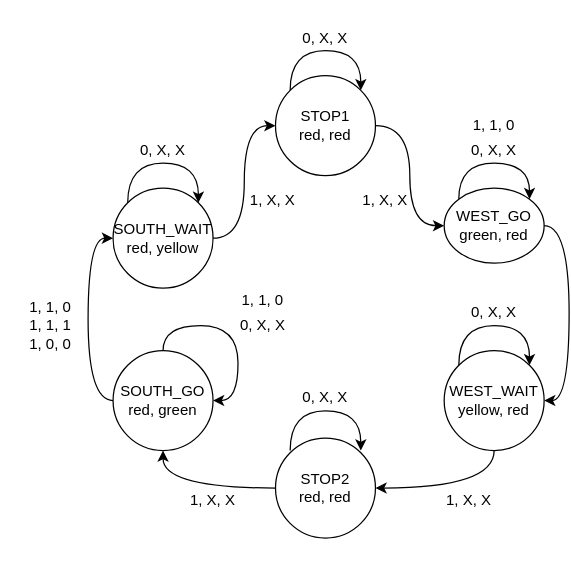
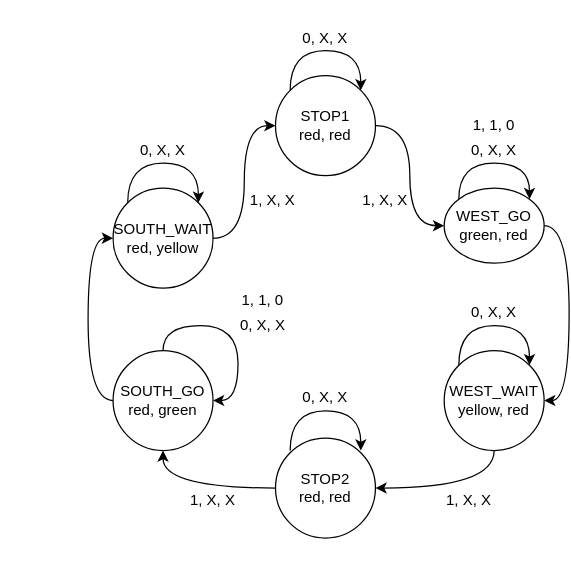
  <mxCell id="0" />
  <mxCell id="1" parent="0" />
  <mxCell id="2" style="edgeStyle=orthogonalEdgeStyle;curved=1;rounded=0;orthogonalLoop=1;jettySize=auto;html=1;exitX=1;exitY=0.5;exitDx=0;exitDy=0;entryX=0;entryY=0.5;entryDx=0;entryDy=0;" parent="1" source="3" target="5" edge="1"><mxGeometry relative="1" as="geometry" /></mxCell>
  <mxCell id="3" value="STOP1&lt;br&gt;red, red" style="ellipse;whiteSpace=wrap;html=1;aspect=fixed;" parent="1" vertex="1"><mxGeometry x="220" y="60" width="80" height="80" as="geometry" /></mxCell>
  <mxCell id="4" style="edgeStyle=orthogonalEdgeStyle;curved=1;rounded=0;orthogonalLoop=1;jettySize=auto;html=1;exitX=1;exitY=0.5;exitDx=0;exitDy=0;entryX=1;entryY=0.5;entryDx=0;entryDy=0;" parent="1" source="5" target="7" edge="1"><mxGeometry relative="1" as="geometry" /></mxCell>
  <mxCell id="5" value="WEST_GO&lt;br&gt;green, red" style="ellipse;whiteSpace=wrap;html=1;aspect=fixed;" parent="1" vertex="1"><mxGeometry x="355" y="150" width="80" height="60" as="geometry" /></mxCell>
  <mxCell id="6" style="edgeStyle=orthogonalEdgeStyle;curved=1;rounded=0;orthogonalLoop=1;jettySize=auto;html=1;exitX=0.5;exitY=1;exitDx=0;exitDy=0;entryX=1;entryY=0.5;entryDx=0;entryDy=0;" parent="1" source="7" target="9" edge="1"><mxGeometry relative="1" as="geometry" /></mxCell>
  <mxCell id="7" value="WEST_WAIT&lt;br&gt;yellow, red" style="ellipse;whiteSpace=wrap;html=1;aspect=fixed;" parent="1" vertex="1"><mxGeometry x="355" y="280" width="80" height="80" as="geometry" /></mxCell>
  <mxCell id="8" style="edgeStyle=orthogonalEdgeStyle;curved=1;rounded=0;orthogonalLoop=1;jettySize=auto;html=1;exitX=0;exitY=0.5;exitDx=0;exitDy=0;entryX=0.5;entryY=1;entryDx=0;entryDy=0;" parent="1" source="9" target="13" edge="1"><mxGeometry relative="1" as="geometry" /></mxCell>
  <mxCell id="9" value="STOP2&lt;br&gt;red, red" style="ellipse;whiteSpace=wrap;html=1;aspect=fixed;" parent="1" vertex="1"><mxGeometry x="220" y="350" width="80" height="80" as="geometry" /></mxCell>
  <mxCell id="10" style="edgeStyle=orthogonalEdgeStyle;curved=1;rounded=0;orthogonalLoop=1;jettySize=auto;html=1;exitX=1;exitY=0.5;exitDx=0;exitDy=0;entryX=0;entryY=0.5;entryDx=0;entryDy=0;" parent="1" source="11" target="3" edge="1"><mxGeometry relative="1" as="geometry" /></mxCell>
  <mxCell id="11" value="SOUTH_WAIT&lt;br&gt;red, yellow" style="ellipse;whiteSpace=wrap;html=1;aspect=fixed;" parent="1" vertex="1"><mxGeometry x="90" y="150" width="80" height="80" as="geometry" /></mxCell>
  <mxCell id="12" style="edgeStyle=orthogonalEdgeStyle;curved=1;rounded=0;orthogonalLoop=1;jettySize=auto;html=1;exitX=0;exitY=0.5;exitDx=0;exitDy=0;entryX=0;entryY=0.5;entryDx=0;entryDy=0;" parent="1" source="13" target="11" edge="1"><mxGeometry relative="1" as="geometry" /></mxCell>
  <mxCell id="13" value="SOUTH_GO&lt;br&gt;red, green" style="ellipse;whiteSpace=wrap;html=1;aspect=fixed;" parent="1" vertex="1"><mxGeometry x="90" y="280" width="80" height="80" as="geometry" /></mxCell>
  <mxCell id="14" value="0, X, X" style="text;html=1;strokeColor=none;fillColor=none;align=center;verticalAlign=middle;whiteSpace=wrap;rounded=0;" parent="1" vertex="1"><mxGeometry x="240" y="20" width="40" height="20" as="geometry" /></mxCell>
  <mxCell id="15" value="0, X, X" style="text;html=1;strokeColor=none;fillColor=none;align=center;verticalAlign=middle;whiteSpace=wrap;rounded=0;" parent="1" vertex="1"><mxGeometry x="375" y="110" width="40" height="20" as="geometry" /></mxCell>
  <mxCell id="16" value="0, X, X" style="text;html=1;strokeColor=none;fillColor=none;align=center;verticalAlign=middle;whiteSpace=wrap;rounded=0;" parent="1" vertex="1"><mxGeometry x="375" y="240" width="40" height="20" as="geometry" /></mxCell>
  <mxCell id="17" value="0, X, X" style="text;html=1;strokeColor=none;fillColor=none;align=center;verticalAlign=middle;whiteSpace=wrap;rounded=0;" parent="1" vertex="1"><mxGeometry x="240" y="308.28" width="40" height="20" as="geometry" /></mxCell>
  <mxCell id="18" value="0, X, X" style="text;html=1;strokeColor=none;fillColor=none;align=center;verticalAlign=middle;whiteSpace=wrap;rounded=0;" parent="1" vertex="1"><mxGeometry x="190" y="250" width="40" height="20" as="geometry" /></mxCell>
  <mxCell id="19" value="0, X, X" style="text;html=1;strokeColor=none;fillColor=none;align=center;verticalAlign=middle;whiteSpace=wrap;rounded=0;" parent="1" vertex="1"><mxGeometry x="110" y="110" width="40" height="20" as="geometry" /></mxCell>
  <mxCell id="20" value="1, X, X" style="text;html=1;strokeColor=none;fillColor=none;align=center;verticalAlign=middle;whiteSpace=wrap;rounded=0;" parent="1" vertex="1"><mxGeometry x="288" y="150" width="40" height="20" as="geometry" /></mxCell>
  <mxCell id="21" value="1, 1, 0" style="text;html=1;strokeColor=none;fillColor=none;align=center;verticalAlign=middle;whiteSpace=wrap;rounded=0;" parent="1" vertex="1"><mxGeometry x="375" y="90" width="40" height="20" as="geometry" /></mxCell>
  <mxCell id="22" value="1, 1, 0" style="text;html=1;strokeColor=none;fillColor=none;align=center;verticalAlign=middle;whiteSpace=wrap;rounded=0;" parent="1" vertex="1"><mxGeometry x="190" y="230" width="40" height="20" as="geometry" /></mxCell>
  <mxCell id="23" style="edgeStyle=orthogonalEdgeStyle;curved=1;rounded=0;orthogonalLoop=1;jettySize=auto;html=1;exitX=0.5;exitY=0;exitDx=0;exitDy=0;entryX=1;entryY=0.5;entryDx=0;entryDy=0;" parent="1" source="13" target="13" edge="1"><mxGeometry relative="1" as="geometry" /></mxCell>
  <mxCell id="24" style="edgeStyle=orthogonalEdgeStyle;curved=1;rounded=0;orthogonalLoop=1;jettySize=auto;html=1;exitX=0;exitY=0;exitDx=0;exitDy=0;entryX=1;entryY=0;entryDx=0;entryDy=0;" parent="1" source="5" target="5" edge="1"><mxGeometry relative="1" as="geometry"><Array as="points"><mxPoint x="367" y="130" /><mxPoint x="423" y="130" /></Array></mxGeometry></mxCell>
  <mxCell id="25" style="edgeStyle=orthogonalEdgeStyle;curved=1;rounded=0;orthogonalLoop=1;jettySize=auto;html=1;exitX=0;exitY=0;exitDx=0;exitDy=0;entryX=1;entryY=0;entryDx=0;entryDy=0;" parent="1" edge="1"><mxGeometry relative="1" as="geometry"><mxPoint x="366.716" y="291.716" as="sourcePoint" /><mxPoint x="423.284" y="291.716" as="targetPoint" /><Array as="points"><mxPoint x="367" y="260" /><mxPoint x="423" y="260" /></Array></mxGeometry></mxCell>
  <mxCell id="26" style="edgeStyle=orthogonalEdgeStyle;curved=1;rounded=0;orthogonalLoop=1;jettySize=auto;html=1;exitX=0;exitY=0;exitDx=0;exitDy=0;entryX=1;entryY=0;entryDx=0;entryDy=0;" parent="1" edge="1"><mxGeometry relative="1" as="geometry"><mxPoint x="231.716" y="359.996" as="sourcePoint" /><mxPoint x="288.284" y="359.996" as="targetPoint" /><Array as="points"><mxPoint x="232" y="328.28" /><mxPoint x="288" y="328.28" /></Array></mxGeometry></mxCell>
  <mxCell id="27" style="edgeStyle=orthogonalEdgeStyle;curved=1;rounded=0;orthogonalLoop=1;jettySize=auto;html=1;exitX=0;exitY=0;exitDx=0;exitDy=0;entryX=1;entryY=0;entryDx=0;entryDy=0;" parent="1" edge="1"><mxGeometry relative="1" as="geometry"><mxPoint x="101.716" y="161.716" as="sourcePoint" /><mxPoint x="158.284" y="161.716" as="targetPoint" /><Array as="points"><mxPoint x="102" y="130" /><mxPoint x="158" y="130" /></Array></mxGeometry></mxCell>
  <mxCell id="28" style="edgeStyle=orthogonalEdgeStyle;curved=1;rounded=0;orthogonalLoop=1;jettySize=auto;html=1;exitX=0;exitY=0;exitDx=0;exitDy=0;entryX=1;entryY=0;entryDx=0;entryDy=0;" parent="1" edge="1"><mxGeometry relative="1" as="geometry"><mxPoint x="231.716" y="71.716" as="sourcePoint" /><mxPoint x="288.284" y="71.716" as="targetPoint" /><Array as="points"><mxPoint x="232" y="40" /><mxPoint x="288" y="40" /></Array></mxGeometry></mxCell>
- <mxCell id="29" value="1, 1, 0&lt;br&gt;1, 1, 1&lt;br&gt;1, 0, 0" style="text;html=1;strokeColor=none;fillColor=none;align=center;verticalAlign=middle;whiteSpace=wrap;rounded=0;" parent="1" vertex="1"><mxGeometry x="20" y="230" width="40" height="60" as="geometry" /></mxCell>
  <mxCell id="30" value="1, X, X" style="text;html=1;strokeColor=none;fillColor=none;align=center;verticalAlign=middle;whiteSpace=wrap;rounded=0;" vertex="1" parent="1"><mxGeometry x="355" y="390" width="40" height="20" as="geometry" /></mxCell>
  <mxCell id="31" value="1, X, X" style="text;html=1;strokeColor=none;fillColor=none;align=center;verticalAlign=middle;whiteSpace=wrap;rounded=0;" vertex="1" parent="1"><mxGeometry x="150" y="390" width="40" height="20" as="geometry" /></mxCell>
  <mxCell id="32" value="1, X, X" style="text;html=1;strokeColor=none;fillColor=none;align=center;verticalAlign=middle;whiteSpace=wrap;rounded=0;" vertex="1" parent="1"><mxGeometry x="198" y="150" width="40" height="20" as="geometry" /></mxCell>
